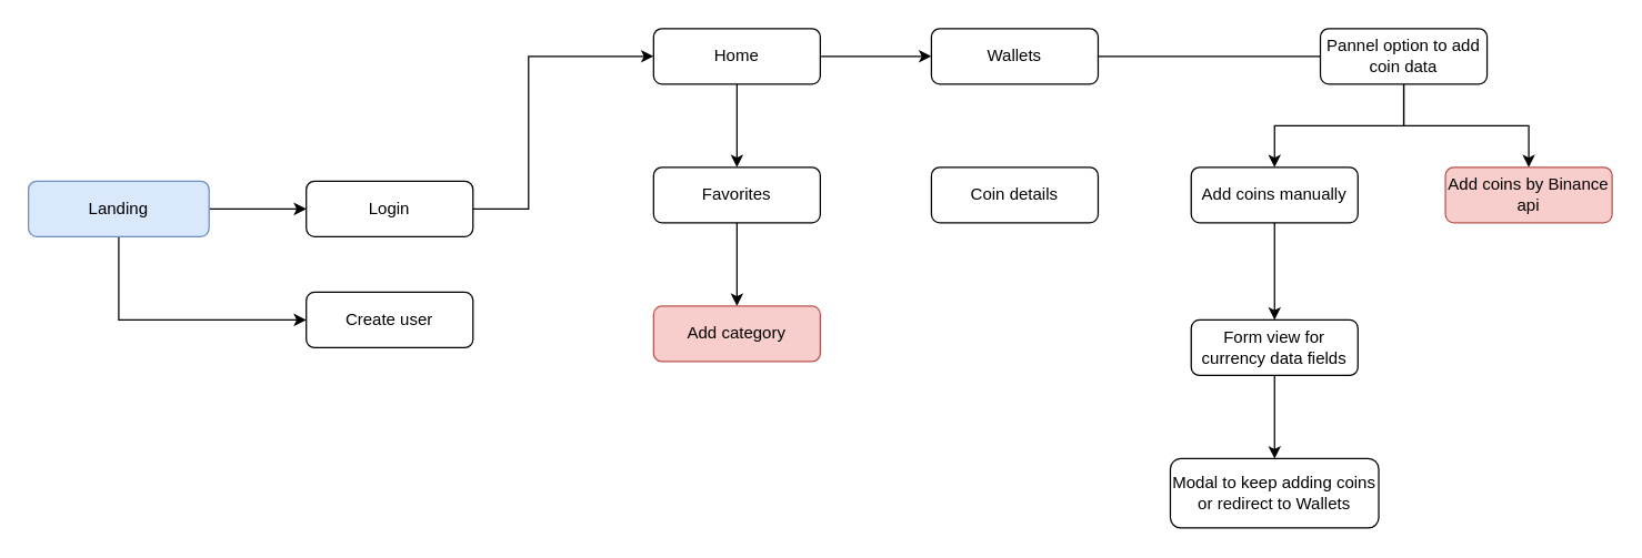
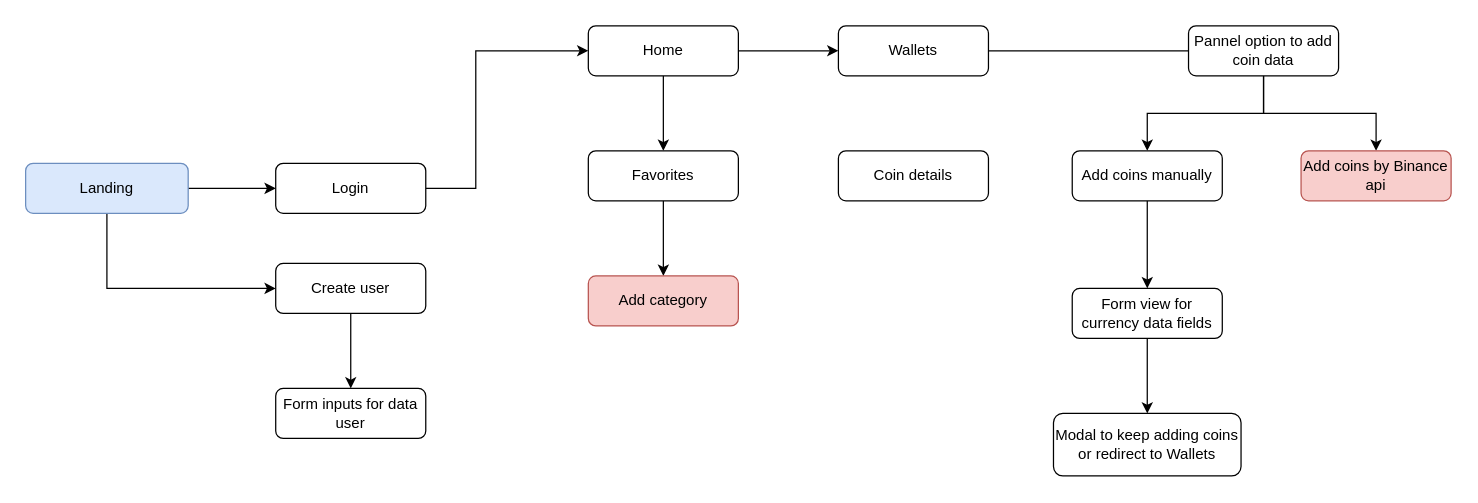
  <mxCell id="0" />
  <mxCell id="1" parent="0" />
  <mxCell id="2" style="edgeStyle=orthogonalEdgeStyle;rounded=0;orthogonalLoop=1;jettySize=auto;html=1;" parent="1" source="3" target="14" edge="1"><mxGeometry relative="1" as="geometry"><Array as="points"><mxPoint x="380" y="150" /><mxPoint x="380" y="40" /></Array></mxGeometry></mxCell>
  <mxCell id="3" value="Login" style="rounded=1;whiteSpace=wrap;html=1;fontSize=12;glass=0;strokeWidth=1;shadow=0;" parent="1" vertex="1"><mxGeometry x="220" y="130" width="120" height="40" as="geometry" /></mxCell>
  <mxCell id="4" style="edgeStyle=orthogonalEdgeStyle;rounded=0;orthogonalLoop=1;jettySize=auto;html=1;entryX=0;entryY=0.5;entryDx=0;entryDy=0;" parent="1" source="6" target="3" edge="1"><mxGeometry relative="1" as="geometry" /></mxCell>
  <mxCell id="5" style="edgeStyle=orthogonalEdgeStyle;rounded=0;orthogonalLoop=1;jettySize=auto;html=1;exitX=0.5;exitY=1;exitDx=0;exitDy=0;" edge="1" parent="1" source="6" target="26"><mxGeometry relative="1" as="geometry"><Array as="points"><mxPoint x="85" y="230" /></Array></mxGeometry></mxCell>
  <mxCell id="6" value="Landing" style="rounded=1;whiteSpace=wrap;html=1;fontSize=12;glass=0;strokeWidth=1;shadow=0;fillColor=#dae8fc;strokeColor=#6c8ebf;" parent="1" vertex="1"><mxGeometry x="20" y="130" width="130" height="40" as="geometry" /></mxCell>
  <mxCell id="7" style="edgeStyle=orthogonalEdgeStyle;rounded=0;orthogonalLoop=1;jettySize=auto;html=1;entryX=0.5;entryY=0;entryDx=0;entryDy=0;" parent="1" source="9" target="24" edge="1"><mxGeometry relative="1" as="geometry" /></mxCell>
  <mxCell id="8" style="edgeStyle=orthogonalEdgeStyle;rounded=0;orthogonalLoop=1;jettySize=auto;html=1;entryX=0.5;entryY=0;entryDx=0;entryDy=0;" parent="1" source="9" target="22" edge="1"><mxGeometry relative="1" as="geometry" /></mxCell>
  <mxCell id="9" value="Pannel option to add coin data" style="rounded=1;whiteSpace=wrap;html=1;fontSize=12;glass=0;strokeWidth=1;shadow=0;" parent="1" vertex="1"><mxGeometry x="950" y="20" width="120" height="40" as="geometry" /></mxCell>
  <mxCell id="10" style="edgeStyle=orthogonalEdgeStyle;rounded=0;orthogonalLoop=1;jettySize=auto;html=1;endArrow=none;" parent="1" source="11" target="9" edge="1"><mxGeometry relative="1" as="geometry" /></mxCell>
  <mxCell id="11" value="Wallets" style="rounded=1;whiteSpace=wrap;html=1;fontSize=12;glass=0;strokeWidth=1;shadow=0;" parent="1" vertex="1"><mxGeometry x="670" y="20" width="120" height="40" as="geometry" /></mxCell>
  <mxCell id="12" style="edgeStyle=orthogonalEdgeStyle;rounded=0;orthogonalLoop=1;jettySize=auto;html=1;exitX=1;exitY=0.5;exitDx=0;exitDy=0;" parent="1" source="14" target="11" edge="1"><mxGeometry relative="1" as="geometry" /></mxCell>
  <mxCell id="13" style="edgeStyle=orthogonalEdgeStyle;rounded=0;orthogonalLoop=1;jettySize=auto;html=1;" parent="1" source="14" target="16" edge="1"><mxGeometry relative="1" as="geometry"><Array as="points"><mxPoint x="530" y="160" /></Array></mxGeometry></mxCell>
  <mxCell id="14" value="Home" style="rounded=1;whiteSpace=wrap;html=1;fontSize=12;glass=0;strokeWidth=1;shadow=0;" parent="1" vertex="1"><mxGeometry x="470" y="20" width="120" height="40" as="geometry" /></mxCell>
  <mxCell id="15" style="edgeStyle=orthogonalEdgeStyle;rounded=0;orthogonalLoop=1;jettySize=auto;html=1;" parent="1" source="16" target="17" edge="1"><mxGeometry relative="1" as="geometry" /></mxCell>
  <mxCell id="16" value="Favorites" style="rounded=1;whiteSpace=wrap;html=1;fontSize=12;glass=0;strokeWidth=1;shadow=0;" parent="1" vertex="1"><mxGeometry x="470" y="120" width="120" height="40" as="geometry" /></mxCell>
  <mxCell id="17" value="Add category" style="rounded=1;whiteSpace=wrap;html=1;fontSize=12;glass=0;strokeWidth=1;shadow=0;fillColor=#f8cecc;strokeColor=#b85450;" parent="1" vertex="1"><mxGeometry x="470" y="220" width="120" height="40" as="geometry" /></mxCell>
  <mxCell id="18" style="edgeStyle=orthogonalEdgeStyle;rounded=0;orthogonalLoop=1;jettySize=auto;html=1;entryX=0.5;entryY=0;entryDx=0;entryDy=0;" parent="1" source="19" target="20" edge="1"><mxGeometry relative="1" as="geometry" /></mxCell>
  <mxCell id="19" value="Form view for currency data fields" style="rounded=1;whiteSpace=wrap;html=1;fontSize=12;glass=0;strokeWidth=1;shadow=0;" parent="1" vertex="1"><mxGeometry x="857" y="230" width="120" height="40" as="geometry" /></mxCell>
  <mxCell id="20" value="Modal to keep adding coins or redirect to Wallets" style="rounded=1;whiteSpace=wrap;html=1;fontSize=12;glass=0;strokeWidth=1;shadow=0;" parent="1" vertex="1"><mxGeometry x="842" y="330" width="150" height="50" as="geometry" /></mxCell>
  <mxCell id="21" value="Coin details" style="rounded=1;whiteSpace=wrap;html=1;fontSize=12;glass=0;strokeWidth=1;shadow=0;" parent="1" vertex="1"><mxGeometry x="670" y="120" width="120" height="40" as="geometry" /></mxCell>
  <mxCell id="22" value="Add coins by Binance api" style="rounded=1;whiteSpace=wrap;html=1;fontSize=12;glass=0;strokeWidth=1;shadow=0;fillColor=#f8cecc;strokeColor=#b85450;" parent="1" vertex="1"><mxGeometry x="1040" y="120" width="120" height="40" as="geometry" /></mxCell>
  <mxCell id="23" style="edgeStyle=orthogonalEdgeStyle;rounded=0;orthogonalLoop=1;jettySize=auto;html=1;" parent="1" source="24" target="19" edge="1"><mxGeometry relative="1" as="geometry" /></mxCell>
  <mxCell id="24" value="Add coins manually" style="rounded=1;whiteSpace=wrap;html=1;fontSize=12;glass=0;strokeWidth=1;shadow=0;" parent="1" vertex="1"><mxGeometry x="857" y="120" width="120" height="40" as="geometry" /></mxCell>
+ <mxCell id="25" style="edgeStyle=orthogonalEdgeStyle;rounded=0;orthogonalLoop=1;jettySize=auto;html=1;entryX=0.5;entryY=0;entryDx=0;entryDy=0;" edge="1" parent="1" source="26" target="27"><mxGeometry relative="1" as="geometry" /></mxCell>
  <mxCell id="26" value="Create user" style="rounded=1;whiteSpace=wrap;html=1;fontSize=12;glass=0;strokeWidth=1;shadow=0;" vertex="1" parent="1"><mxGeometry x="220" y="210" width="120" height="40" as="geometry" /></mxCell>
+ <mxCell id="27" value="Form inputs for data user" style="rounded=1;whiteSpace=wrap;html=1;fontSize=12;glass=0;strokeWidth=1;shadow=0;" vertex="1" parent="1"><mxGeometry x="220" y="310" width="120" height="40" as="geometry" /></mxCell>
